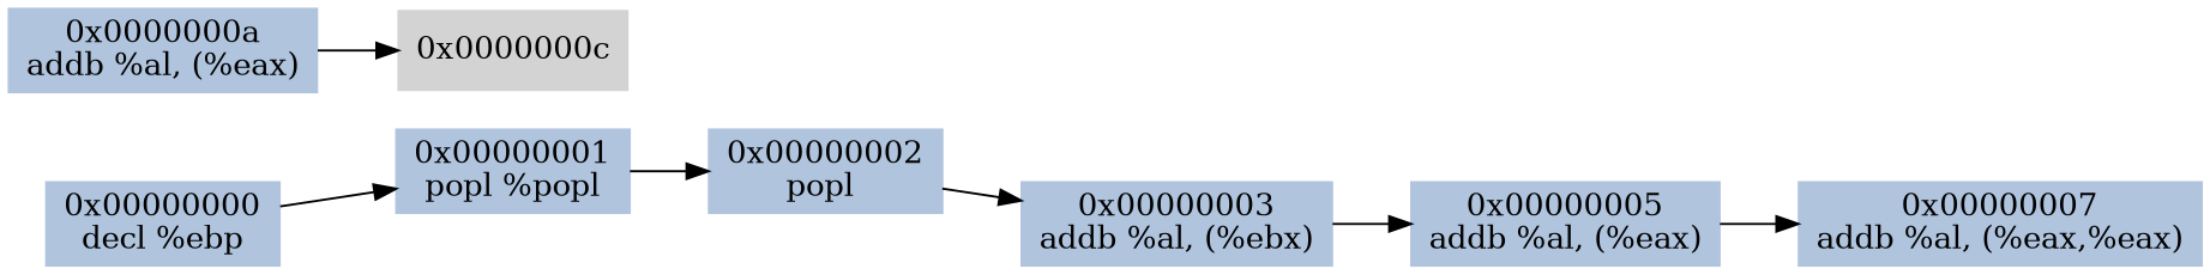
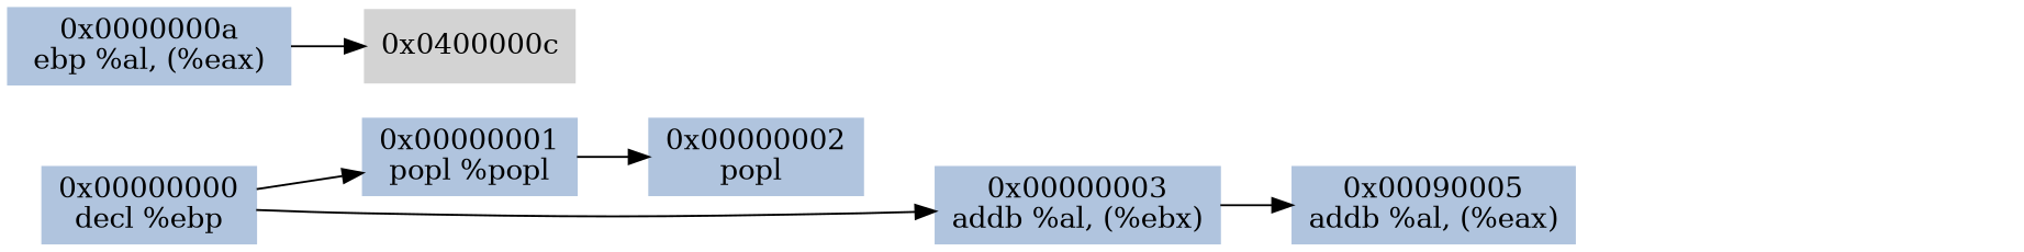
  digraph {
    rankdir=LR
    node [color=lightsteelblue fillcolor=lightsteelblue shape=rectangle style=filled]
    edge [color="#000000"]
    n1 [label="0x00000000\ndecl %ebp"]
    n2 [label="0x00000001\npopl %popl"]
    n3 [label="0x00000002\npopl "]
    n4 [label="0x00000003\naddb %al, (%ebx)"]
-   n5 [label="0x00000005\naddb %al, (%eax)"]
-   n6 [label="0x00000007\naddb %al, (%eax,%eax)"]
-   n7 [label="0x0000000a\naddb %al, (%eax)"]
-   n8 [color=lightgrey fillcolor=lightgrey label="0x0000000c"]
+   n5 [label="0x00090005\naddb %al, (%eax)"]
+   n7 [label="0x0000000a\nebp %al, (%eax)"]
+   n8 [color=lightgrey fillcolor=lightgrey label="0x0400000c"]
    n1 -> n2
    n2 -> n3
-   n3 -> n4
+   n1 -> n4
    n4 -> n5
-   n5 -> n6
    n7 -> n8
  }
